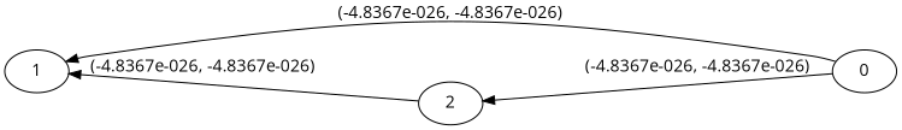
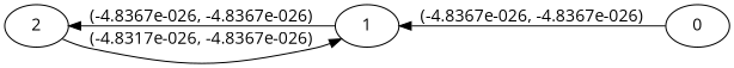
  digraph {
    fontname="Open Sans"
    rankdir=RL
    node [fontname="Open Sans"]
    edge [fontname="Open Sans"]
    n1 [label=0]
    n2 [label=1]
    n3 [label=2]
    n1 -> n2 [label="(-4.8367e-026, -4.8367e-026)"]
-   n1 -> n3 [label="(-4.8367e-026, -4.8367e-026)"]
-   n3 -> n2 [label="(-4.8367e-026, -4.8367e-026)"]
+   n2 -> n3 [label="(-4.8367e-026, -4.8367e-026)"]
+   n3 -> n2 [label="(-4.8317e-026, -4.8367e-026)"]
  }
